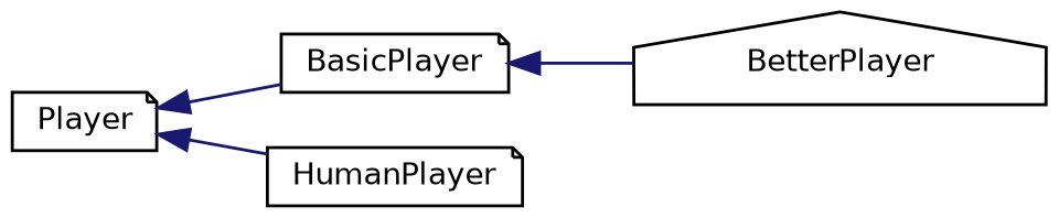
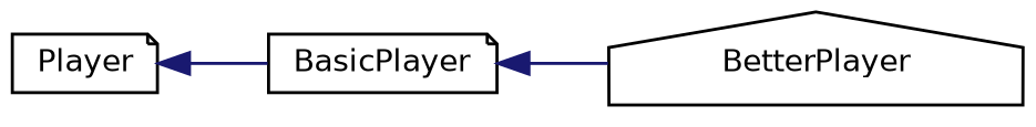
  digraph {
    rankdir=LR
    node [color=black fillcolor=white fontname=Helvetica fontsize=10 shape=note style=filled]
    edge [color=midnightblue dir=back fontname=Helvetica fontsize=10 labelfontname=Helvetica labelfontsize=10 style=solid]
    n1 [height=0.2 label=Player width=0.4]
    n2 [height=0.2 label=BasicPlayer width=0.4]
-   n3 [height=0.2 label=HumanPlayer width=0.4]
    n4 [height=0.2 label=BetterPlayer shape=house width=0.4]
    n1 -> n2
-   n1 -> n3
    n2 -> n4
  }
